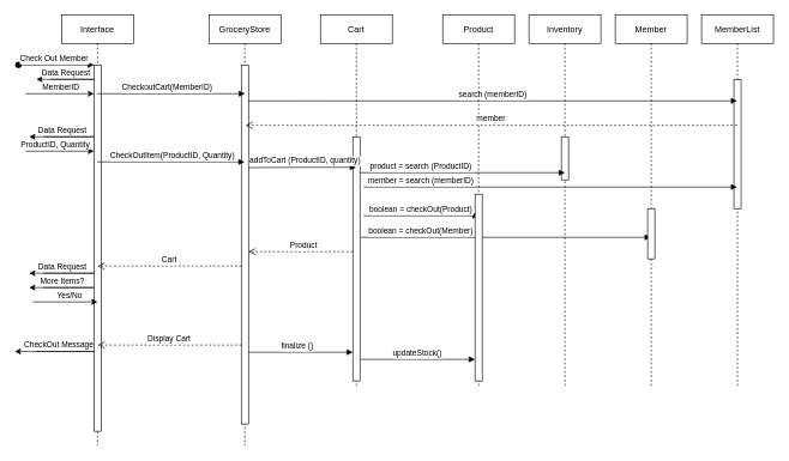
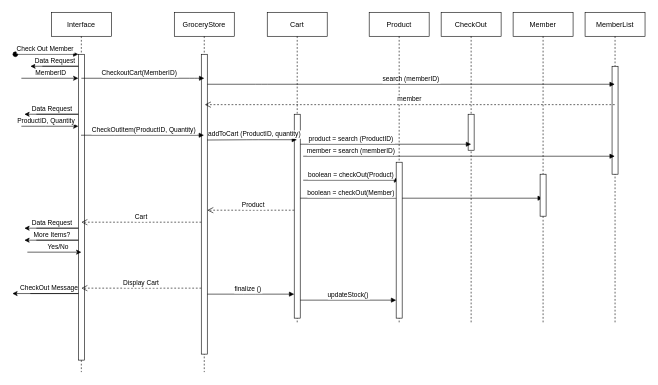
  <mxCell id="0" />
  <mxCell id="1" parent="0" />
  <mxCell id="2" value="Interface" style="shape=umlLifeline;perimeter=lifelinePerimeter;container=1;collapsible=0;recursiveResize=0;rounded=0;shadow=0;strokeWidth=1;" parent="1" vertex="1"><mxGeometry x="85" y="20" width="100" height="600" as="geometry" /></mxCell>
  <mxCell id="3" value="" style="points=[];perimeter=orthogonalPerimeter;rounded=0;shadow=0;strokeWidth=1;" parent="2" vertex="1"><mxGeometry x="45" y="70" width="10" height="510" as="geometry" /></mxCell>
  <mxCell id="4" value="Check Out Member" style="verticalAlign=bottom;startArrow=oval;endArrow=block;startSize=8;shadow=0;strokeWidth=1;" parent="2" target="3" edge="1"><mxGeometry x="-0.048" relative="1" as="geometry"><mxPoint x="-60" y="70" as="sourcePoint" /><mxPoint as="offset" /></mxGeometry></mxCell>
  <mxCell id="5" value="" style="endArrow=classic;html=1;rounded=0;strokeColor=default;" parent="2" edge="1"><mxGeometry relative="1" as="geometry"><mxPoint x="-50" y="110" as="sourcePoint" /><mxPoint x="45" y="110" as="targetPoint" /></mxGeometry></mxCell>
  <mxCell id="6" value="MemberID" style="edgeLabel;resizable=0;html=1;align=center;verticalAlign=middle;" parent="5" connectable="0" vertex="1"><mxGeometry relative="1" as="geometry"><mxPoint y="-10" as="offset" /></mxGeometry></mxCell>
  <mxCell id="7" value="" style="endArrow=classic;html=1;rounded=0;strokeColor=default;" parent="2" edge="1"><mxGeometry relative="1" as="geometry"><mxPoint x="-50" y="190" as="sourcePoint" /><mxPoint x="45" y="190" as="targetPoint" /><Array as="points"><mxPoint x="-10" y="190" /></Array></mxGeometry></mxCell>
  <mxCell id="8" value="ProductID, Quantity" style="edgeLabel;resizable=0;html=1;align=center;verticalAlign=middle;" parent="7" connectable="0" vertex="1"><mxGeometry relative="1" as="geometry"><mxPoint x="-8" y="-10" as="offset" /></mxGeometry></mxCell>
  <mxCell id="9" value="" style="endArrow=classic;html=1;rounded=0;strokeColor=default;" parent="2" edge="1"><mxGeometry relative="1" as="geometry"><mxPoint x="-25" y="170" as="sourcePoint" /><mxPoint x="-45" y="170" as="targetPoint" /><Array as="points"><mxPoint x="45" y="170" /></Array></mxGeometry></mxCell>
  <mxCell id="10" value="Data Request" style="edgeLabel;resizable=0;html=1;align=center;verticalAlign=middle;" parent="9" connectable="0" vertex="1"><mxGeometry relative="1" as="geometry"><mxPoint x="-35" y="-10" as="offset" /></mxGeometry></mxCell>
  <mxCell id="11" value="" style="endArrow=classic;html=1;rounded=0;strokeColor=default;" parent="2" edge="1"><mxGeometry relative="1" as="geometry"><mxPoint x="-25" y="360" as="sourcePoint" /><mxPoint x="-45" y="360" as="targetPoint" /><Array as="points"><mxPoint x="45" y="360" /></Array></mxGeometry></mxCell>
  <mxCell id="12" value="Data Request" style="edgeLabel;resizable=0;html=1;align=center;verticalAlign=middle;" parent="11" connectable="0" vertex="1"><mxGeometry relative="1" as="geometry"><mxPoint x="-35" y="-10" as="offset" /></mxGeometry></mxCell>
  <mxCell id="13" value="" style="endArrow=classic;html=1;rounded=0;strokeColor=default;" parent="2" edge="1"><mxGeometry relative="1" as="geometry"><mxPoint x="-15" y="90" as="sourcePoint" /><mxPoint x="-35" y="90" as="targetPoint" /><Array as="points"><mxPoint x="45" y="90" /></Array></mxGeometry></mxCell>
  <mxCell id="14" value="Data Request" style="edgeLabel;resizable=0;html=1;align=center;verticalAlign=middle;" parent="13" connectable="0" vertex="1"><mxGeometry relative="1" as="geometry"><mxPoint x="-30" y="-10" as="offset" /></mxGeometry></mxCell>
  <mxCell id="15" value="" style="endArrow=classic;html=1;rounded=0;strokeColor=default;" parent="2" edge="1"><mxGeometry relative="1" as="geometry"><mxPoint x="-25" y="380" as="sourcePoint" /><mxPoint x="-45" y="380" as="targetPoint" /><Array as="points"><mxPoint x="45" y="380" /></Array></mxGeometry></mxCell>
  <mxCell id="16" value="More Items?" style="edgeLabel;resizable=0;html=1;align=center;verticalAlign=middle;" parent="15" connectable="0" vertex="1"><mxGeometry relative="1" as="geometry"><mxPoint x="-35" y="-10" as="offset" /></mxGeometry></mxCell>
  <mxCell id="17" value="GroceryStore" style="shape=umlLifeline;perimeter=lifelinePerimeter;container=1;collapsible=0;recursiveResize=0;rounded=0;shadow=0;strokeWidth=1;" parent="1" vertex="1"><mxGeometry x="290" y="20" width="100" height="600" as="geometry" /></mxCell>
  <mxCell id="18" value="" style="points=[];perimeter=orthogonalPerimeter;rounded=0;shadow=0;strokeWidth=1;" parent="17" vertex="1"><mxGeometry x="45" y="70" width="10" height="500" as="geometry" /></mxCell>
  <mxCell id="19" value="CheckoutCart(MemberID)" style="verticalAlign=bottom;endArrow=block;shadow=0;strokeWidth=1;" parent="17" edge="1"><mxGeometry x="-0.056" relative="1" as="geometry"><mxPoint x="-155" y="110" as="sourcePoint" /><mxPoint x="50" y="110" as="targetPoint" /><Array as="points"><mxPoint x="-85" y="110" /><mxPoint x="35" y="110" /></Array><mxPoint as="offset" /></mxGeometry></mxCell>
  <mxCell id="20" value="Cart" style="verticalAlign=bottom;endArrow=open;dashed=1;endSize=8;shadow=0;strokeWidth=1;" parent="1" edge="1"><mxGeometry relative="1" as="geometry"><mxPoint x="135" y="370" as="targetPoint" /><mxPoint x="335" y="370" as="sourcePoint" /><Array as="points"><mxPoint x="305" y="370" /></Array><mxPoint as="offset" /></mxGeometry></mxCell>
  <mxCell id="21" value="Cart" style="shape=umlLifeline;perimeter=lifelinePerimeter;container=1;collapsible=0;recursiveResize=0;rounded=0;shadow=0;strokeWidth=1;" parent="1" vertex="1"><mxGeometry x="445" y="20" width="100" height="520" as="geometry" /></mxCell>
  <mxCell id="22" value="" style="points=[];perimeter=orthogonalPerimeter;rounded=0;shadow=0;strokeWidth=1;" parent="21" vertex="1"><mxGeometry x="45" y="170" width="10" height="340" as="geometry" /></mxCell>
  <mxCell id="23" value="boolean = checkOut(Member)" style="verticalAlign=bottom;endArrow=block;shadow=0;strokeWidth=1;" parent="21" target="27" edge="1"><mxGeometry x="-0.58" relative="1" as="geometry"><mxPoint x="55" y="310" as="sourcePoint" /><mxPoint x="155" y="310" as="targetPoint" /><Array as="points" /><mxPoint as="offset" /></mxGeometry></mxCell>
  <mxCell id="24" value="updateStock()" style="verticalAlign=bottom;endArrow=block;shadow=0;strokeWidth=1;" parent="21" edge="1"><mxGeometry relative="1" as="geometry"><mxPoint x="55" y="480" as="sourcePoint" /><mxPoint x="215" y="480" as="targetPoint" /><Array as="points" /><mxPoint as="offset" /></mxGeometry></mxCell>
- <mxCell id="25" value="Inventory" style="shape=umlLifeline;perimeter=lifelinePerimeter;container=1;collapsible=0;recursiveResize=0;rounded=0;shadow=0;strokeWidth=1;" parent="1" vertex="1"><mxGeometry x="735" y="20" width="100" height="520" as="geometry" /></mxCell>
+ <mxCell id="25" value="CheckOut" style="shape=umlLifeline;perimeter=lifelinePerimeter;container=1;collapsible=0;recursiveResize=0;rounded=0;shadow=0;strokeWidth=1;" parent="1" vertex="1"><mxGeometry x="735" y="20" width="100" height="520" as="geometry" /></mxCell>
  <mxCell id="26" value="" style="points=[];perimeter=orthogonalPerimeter;rounded=0;shadow=0;strokeWidth=1;" parent="25" vertex="1"><mxGeometry x="45" y="170" width="10" height="60" as="geometry" /></mxCell>
  <mxCell id="27" value="Member" style="shape=umlLifeline;perimeter=lifelinePerimeter;container=1;collapsible=0;recursiveResize=0;rounded=0;shadow=0;strokeWidth=1;" parent="1" vertex="1"><mxGeometry x="855" y="20" width="100" height="520" as="geometry" /></mxCell>
  <mxCell id="28" value="" style="points=[];perimeter=orthogonalPerimeter;rounded=0;shadow=0;strokeWidth=1;" parent="27" vertex="1"><mxGeometry x="45" y="270" width="10" height="70" as="geometry" /></mxCell>
  <mxCell id="29" value="MemberList" style="shape=umlLifeline;perimeter=lifelinePerimeter;container=1;collapsible=0;recursiveResize=0;rounded=0;shadow=0;strokeWidth=1;" parent="1" vertex="1"><mxGeometry x="975" y="20" width="100" height="520" as="geometry" /></mxCell>
  <mxCell id="30" value="" style="points=[];perimeter=orthogonalPerimeter;rounded=0;shadow=0;strokeWidth=1;" parent="29" vertex="1"><mxGeometry x="45" y="90" width="10" height="180" as="geometry" /></mxCell>
  <mxCell id="31" value="search (memberID)" style="verticalAlign=bottom;endArrow=block;shadow=0;strokeWidth=1;" parent="1" target="29" edge="1"><mxGeometry relative="1" as="geometry"><mxPoint x="345" y="140" as="sourcePoint" /><mxPoint x="495" y="120" as="targetPoint" /><Array as="points"><mxPoint x="435" y="140" /></Array><mxPoint as="offset" /></mxGeometry></mxCell>
  <mxCell id="32" value="member = search (memberID)" style="verticalAlign=bottom;endArrow=block;shadow=0;strokeWidth=1;startArrow=none;" parent="1" target="29" edge="1"><mxGeometry x="-0.692" relative="1" as="geometry"><mxPoint x="505" y="260" as="sourcePoint" /><mxPoint x="514.5" y="219.5" as="targetPoint" /><Array as="points" /><mxPoint as="offset" /></mxGeometry></mxCell>
  <mxCell id="33" value="CheckOutItem(ProductID, Quantity)" style="verticalAlign=bottom;endArrow=block;shadow=0;strokeWidth=1;" parent="1" source="2" target="17" edge="1"><mxGeometry x="0.027" relative="1" as="geometry"><mxPoint x="155" y="200" as="sourcePoint" /><mxPoint x="319.5" y="190" as="targetPoint" /><Array as="points"><mxPoint x="200" y="225" /></Array><mxPoint as="offset" /></mxGeometry></mxCell>
  <mxCell id="34" value="boolean = checkOut(Product)" style="verticalAlign=bottom;endArrow=block;shadow=0;strokeWidth=1;" parent="1" edge="1"><mxGeometry relative="1" as="geometry"><mxPoint x="505" y="300" as="sourcePoint" /><mxPoint x="665" y="300" as="targetPoint" /><Array as="points" /><mxPoint as="offset" /></mxGeometry></mxCell>
  <mxCell id="35" value="Product" style="shape=umlLifeline;perimeter=lifelinePerimeter;container=1;collapsible=0;recursiveResize=0;rounded=0;shadow=0;strokeWidth=1;" parent="1" vertex="1"><mxGeometry x="615" y="20" width="100" height="520" as="geometry" /></mxCell>
  <mxCell id="36" value="" style="points=[];perimeter=orthogonalPerimeter;rounded=0;shadow=0;strokeWidth=1;" parent="35" vertex="1"><mxGeometry x="45" y="250" width="10" height="260" as="geometry" /></mxCell>
  <mxCell id="37" value="addToCart (ProductID, quantity)" style="verticalAlign=bottom;endArrow=block;shadow=0;strokeWidth=1;" parent="1" target="21" edge="1"><mxGeometry x="0.039" relative="1" as="geometry"><mxPoint x="345" y="233" as="sourcePoint" /><mxPoint x="480" y="232.5" as="targetPoint" /><Array as="points"><mxPoint x="420" y="232.5" /></Array><mxPoint x="1" as="offset" /></mxGeometry></mxCell>
  <mxCell id="38" value="product = search (ProductID)" style="verticalAlign=bottom;endArrow=block;shadow=0;strokeWidth=1;startArrow=none;" parent="1" source="22" edge="1"><mxGeometry x="-0.404" relative="1" as="geometry"><mxPoint x="505" y="240" as="sourcePoint" /><mxPoint x="785" y="240" as="targetPoint" /><Array as="points" /><mxPoint as="offset" /></mxGeometry></mxCell>
  <mxCell id="39" value="Product" style="verticalAlign=bottom;endArrow=open;dashed=1;endSize=8;shadow=0;strokeWidth=1;" parent="1" edge="1"><mxGeometry x="-0.062" relative="1" as="geometry"><mxPoint x="345" y="350" as="targetPoint" /><mxPoint x="490" y="350" as="sourcePoint" /><Array as="points" /><mxPoint as="offset" /></mxGeometry></mxCell>
  <mxCell id="40" value="" style="endArrow=classic;html=1;rounded=0;strokeColor=default;" parent="1" edge="1"><mxGeometry relative="1" as="geometry"><mxPoint x="45" y="420" as="sourcePoint" /><mxPoint x="135" y="420" as="targetPoint" /><Array as="points" /></mxGeometry></mxCell>
  <mxCell id="41" value="Yes/No" style="edgeLabel;resizable=0;html=1;align=center;verticalAlign=middle;" parent="40" connectable="0" vertex="1"><mxGeometry relative="1" as="geometry"><mxPoint x="5" y="-10" as="offset" /></mxGeometry></mxCell>
  <mxCell id="42" value="Display Cart" style="verticalAlign=bottom;endArrow=open;dashed=1;endSize=8;shadow=0;strokeWidth=1;" parent="1" edge="1"><mxGeometry relative="1" as="geometry"><mxPoint x="135" y="480" as="targetPoint" /><mxPoint x="335" y="480" as="sourcePoint" /><Array as="points"><mxPoint x="305" y="480" /></Array><mxPoint as="offset" /></mxGeometry></mxCell>
  <mxCell id="43" value="finalize ()" style="verticalAlign=bottom;endArrow=block;shadow=0;strokeWidth=1;" parent="1" edge="1"><mxGeometry x="-0.064" relative="1" as="geometry"><mxPoint x="345" y="490" as="sourcePoint" /><mxPoint x="490" y="490" as="targetPoint" /><Array as="points"><mxPoint x="415.5" y="490" /></Array><mxPoint as="offset" /></mxGeometry></mxCell>
  <mxCell id="44" value="" style="endArrow=classic;html=1;rounded=0;strokeColor=default;" parent="1" edge="1"><mxGeometry relative="1" as="geometry"><mxPoint x="50" y="489" as="sourcePoint" /><mxPoint x="20" y="489" as="targetPoint" /><Array as="points"><mxPoint x="130" y="489" /></Array></mxGeometry></mxCell>
  <mxCell id="45" value="CheckOut Message" style="edgeLabel;resizable=0;html=1;align=center;verticalAlign=middle;" parent="44" connectable="0" vertex="1"><mxGeometry relative="1" as="geometry"><mxPoint x="-35" y="-10" as="offset" /></mxGeometry></mxCell>
  <mxCell id="46" value="member" style="verticalAlign=bottom;endArrow=open;dashed=1;endSize=8;shadow=0;strokeWidth=1;entryX=0.6;entryY=0.168;entryDx=0;entryDy=0;entryPerimeter=0;" parent="1" source="29" target="18" edge="1"><mxGeometry relative="1" as="geometry"><mxPoint x="335" y="150" as="targetPoint" /><mxPoint x="545" y="150" as="sourcePoint" /><Array as="points" /><mxPoint as="offset" /></mxGeometry></mxCell>
